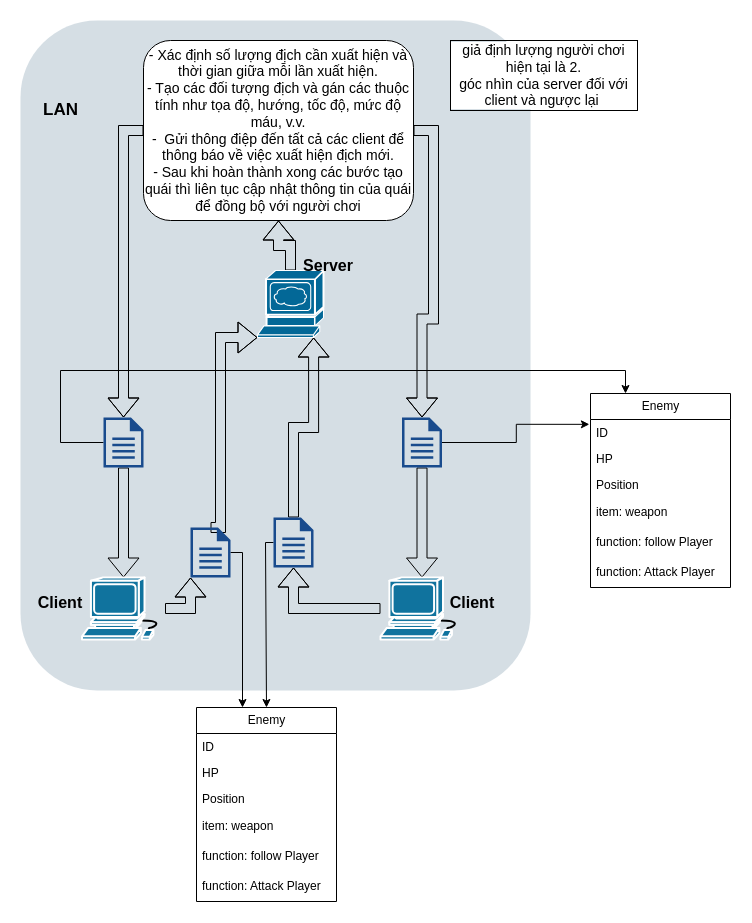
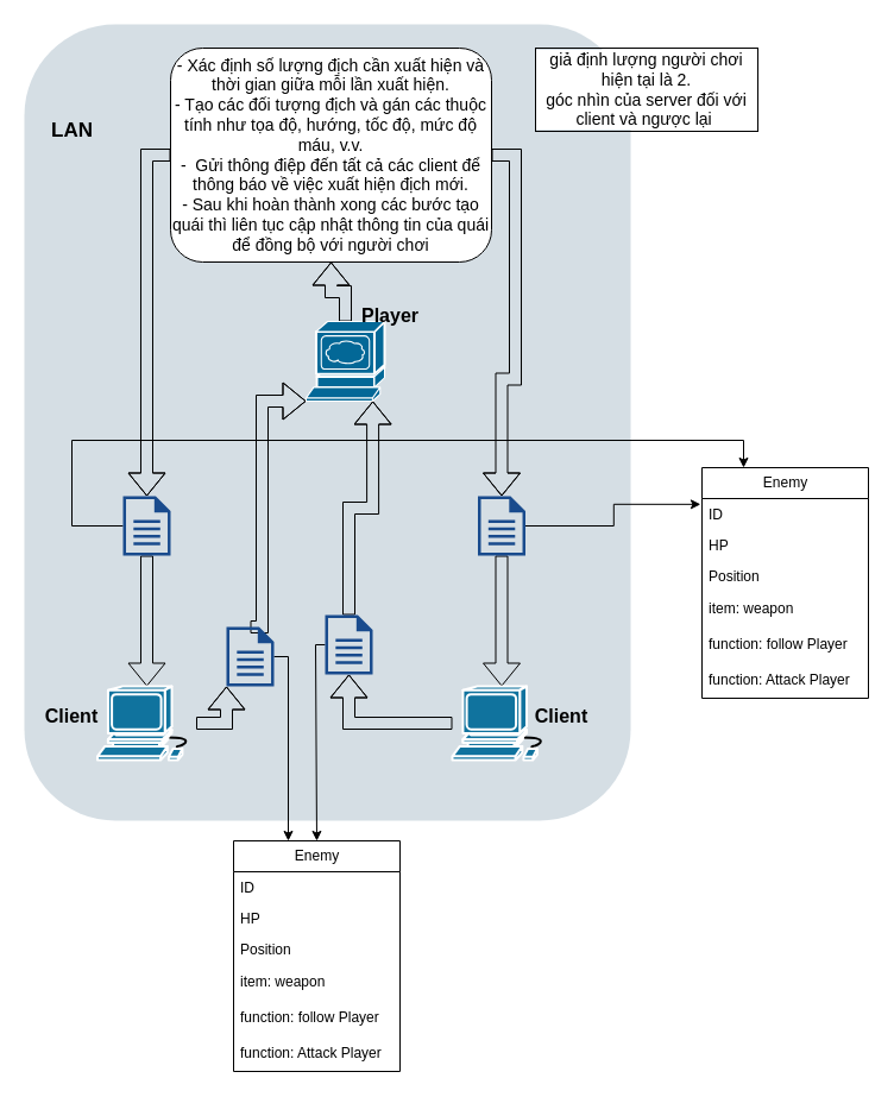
  <mxCell id="0" />
  <mxCell id="1" parent="0" />
  <mxCell id="2" value="" style="rounded=1;whiteSpace=wrap;html=1;strokeColor=none;fillColor=#BAC8D3;fontSize=24;fontColor=#23445D;align=center;opacity=60;" vertex="1" parent="1"><mxGeometry x="20" y="20" width="510" height="670" as="geometry" /></mxCell>
  <mxCell id="3" style="edgeStyle=orthogonalEdgeStyle;rounded=0;orthogonalLoop=1;jettySize=auto;html=1;entryX=0.5;entryY=0;entryDx=0;entryDy=0;entryPerimeter=0;shape=flexArrow;" edge="1" parent="1" source="21" target="6"><mxGeometry relative="1" as="geometry" /></mxCell>
  <mxCell id="4" style="edgeStyle=orthogonalEdgeStyle;rounded=0;orthogonalLoop=1;jettySize=auto;html=1;shadow=0;strokeColor=#000000;shape=flexArrow;" edge="1" parent="1" source="18" target="8"><mxGeometry relative="1" as="geometry" /></mxCell>
  <mxCell id="5" style="edgeStyle=orthogonalEdgeStyle;rounded=0;orthogonalLoop=1;jettySize=auto;html=1;entryX=0;entryY=1;entryDx=0;entryDy=0;entryPerimeter=0;shape=flexArrow;exitX=0.5;exitY=0;exitDx=0;exitDy=0;exitPerimeter=0;" edge="1" parent="1" source="25" target="30"><mxGeometry relative="1" as="geometry"><mxPoint x="240" y="492" as="targetPoint" /><Array as="points"><mxPoint x="220" y="337" /></Array></mxGeometry></mxCell>
  <mxCell id="6" value="" style="shape=mxgraph.cisco.computers_and_peripherals.workstation;html=1;dashed=0;fillColor=#10739E;strokeColor=#ffffff;strokeWidth=2;verticalLabelPosition=bottom;verticalAlign=top;fontFamily=Helvetica;fontSize=36;fontColor=#FFB366" vertex="1" parent="1"><mxGeometry x="81.5" y="577" width="83" height="62" as="geometry" /></mxCell>
  <mxCell id="7" style="edgeStyle=orthogonalEdgeStyle;rounded=0;orthogonalLoop=1;jettySize=auto;html=1;entryX=0.85;entryY=1;entryDx=0;entryDy=0;entryPerimeter=0;shape=flexArrow;" edge="1" parent="1" source="28" target="30"><mxGeometry relative="1" as="geometry"><mxPoint x="281.5" y="492" as="targetPoint" /></mxGeometry></mxCell>
  <mxCell id="8" value="" style="shape=mxgraph.cisco.computers_and_peripherals.workstation;html=1;dashed=0;fillColor=#10739E;strokeColor=#ffffff;strokeWidth=2;verticalLabelPosition=bottom;verticalAlign=top;fontFamily=Helvetica;fontSize=36;fontColor=#FFB366" vertex="1" parent="1"><mxGeometry x="380" y="577" width="83" height="62" as="geometry" /></mxCell>
  <mxCell id="9" value="Enemy" style="swimlane;fontStyle=0;childLayout=stackLayout;horizontal=1;startSize=26;fillColor=none;horizontalStack=0;resizeParent=1;resizeParentMax=0;resizeLast=0;collapsible=1;marginBottom=0;html=1;" vertex="1" parent="1"><mxGeometry x="590" y="393" width="140" height="194" as="geometry"><mxRectangle x="2290" y="150" width="110" height="30" as="alternateBounds" /></mxGeometry></mxCell>
  <mxCell id="10" value="ID" style="text;strokeColor=none;fillColor=none;align=left;verticalAlign=top;spacingLeft=4;spacingRight=4;overflow=hidden;rotatable=0;points=[[0,0.5],[1,0.5]];portConstraint=eastwest;whiteSpace=wrap;html=1;" vertex="1" parent="9"><mxGeometry y="26" width="140" height="26" as="geometry" /></mxCell>
  <mxCell id="11" value="HP" style="text;strokeColor=none;fillColor=none;align=left;verticalAlign=top;spacingLeft=4;spacingRight=4;overflow=hidden;rotatable=0;points=[[0,0.5],[1,0.5]];portConstraint=eastwest;whiteSpace=wrap;html=1;" vertex="1" parent="9"><mxGeometry y="52" width="140" height="26" as="geometry" /></mxCell>
  <mxCell id="12" value="Position" style="text;strokeColor=none;fillColor=none;align=left;verticalAlign=top;spacingLeft=4;spacingRight=4;overflow=hidden;rotatable=0;points=[[0,0.5],[1,0.5]];portConstraint=eastwest;whiteSpace=wrap;html=1;" vertex="1" parent="9"><mxGeometry y="78" width="140" height="26" as="geometry" /></mxCell>
  <mxCell id="13" value="item: weapon" style="text;strokeColor=none;fillColor=none;align=left;verticalAlign=middle;spacingLeft=4;spacingRight=4;overflow=hidden;points=[[0,0.5],[1,0.5]];portConstraint=eastwest;rotatable=0;whiteSpace=wrap;html=1;" vertex="1" parent="9"><mxGeometry y="104" width="140" height="30" as="geometry" /></mxCell>
  <mxCell id="14" value="function: follow Player" style="text;strokeColor=none;fillColor=none;align=left;verticalAlign=middle;spacingLeft=4;spacingRight=4;overflow=hidden;points=[[0,0.5],[1,0.5]];portConstraint=eastwest;rotatable=0;whiteSpace=wrap;html=1;" vertex="1" parent="9"><mxGeometry y="134" width="140" height="30" as="geometry" /></mxCell>
  <mxCell id="15" value="function: Attack Player" style="text;strokeColor=none;fillColor=none;align=left;verticalAlign=middle;spacingLeft=4;spacingRight=4;overflow=hidden;points=[[0,0.5],[1,0.5]];portConstraint=eastwest;rotatable=0;whiteSpace=wrap;html=1;" vertex="1" parent="9"><mxGeometry y="164" width="140" height="30" as="geometry" /></mxCell>
  <mxCell id="16" value="" style="edgeStyle=orthogonalEdgeStyle;rounded=0;orthogonalLoop=1;jettySize=auto;html=1;shadow=0;strokeColor=#000000;exitX=1;exitY=0.5;exitDx=0;exitDy=0;shape=flexArrow;" edge="1" parent="1" source="22" target="18"><mxGeometry relative="1" as="geometry"><mxPoint x="286.314" y="463.666" as="sourcePoint" /><mxPoint x="432" y="670" as="targetPoint" /></mxGeometry></mxCell>
  <mxCell id="17" style="edgeStyle=orthogonalEdgeStyle;rounded=0;orthogonalLoop=1;jettySize=auto;html=1;entryX=-0.008;entryY=0.159;entryDx=0;entryDy=0;entryPerimeter=0;" edge="1" parent="1" source="18" target="9"><mxGeometry relative="1" as="geometry" /></mxCell>
  <mxCell id="18" value="" style="sketch=0;aspect=fixed;pointerEvents=1;shadow=0;dashed=0;html=1;strokeColor=none;labelPosition=center;verticalLabelPosition=bottom;verticalAlign=top;align=center;fillColor=#194B8D;shape=mxgraph.mscae.enterprise.document" vertex="1" parent="1"><mxGeometry x="401.5" y="417" width="40" height="50" as="geometry" /></mxCell>
  <mxCell id="19" value="" style="edgeStyle=orthogonalEdgeStyle;rounded=0;orthogonalLoop=1;jettySize=auto;html=1;entryX=0.5;entryY=0;entryDx=0;entryDy=0;entryPerimeter=0;shape=flexArrow;exitX=0;exitY=0.5;exitDx=0;exitDy=0;" edge="1" parent="1" source="22" target="21"><mxGeometry relative="1" as="geometry"><mxPoint x="273" y="478" as="sourcePoint" /><mxPoint x="130" y="689" as="targetPoint" /></mxGeometry></mxCell>
  <mxCell id="20" style="edgeStyle=orthogonalEdgeStyle;rounded=0;orthogonalLoop=1;jettySize=auto;html=1;entryX=0.25;entryY=0;entryDx=0;entryDy=0;" edge="1" parent="1" source="21" target="9"><mxGeometry relative="1" as="geometry"><Array as="points"><mxPoint x="60" y="442" /><mxPoint x="60" y="370" /><mxPoint x="625" y="370" /></Array></mxGeometry></mxCell>
  <mxCell id="21" value="" style="sketch=0;aspect=fixed;pointerEvents=1;shadow=0;dashed=0;html=1;strokeColor=none;labelPosition=center;verticalLabelPosition=bottom;verticalAlign=top;align=center;fillColor=#194B8D;shape=mxgraph.mscae.enterprise.document" vertex="1" parent="1"><mxGeometry x="103" y="417" width="40" height="50" as="geometry" /></mxCell>
  <mxCell id="22" value="- Xác định số lượng địch cần xuất hiện và thời gian giữa mỗi lần xuất hiện.&lt;br style=&quot;font-size: 14px;&quot;&gt;- Tạo các đối tượng địch và gán các thuộc tính như tọa độ, hướng, tốc độ, mức độ máu, v.v.&lt;br style=&quot;font-size: 14px;&quot;&gt;-&amp;nbsp; Gửi thông điệp đến tất cả các client để thông báo về việc xuất hiện địch mới.&lt;br style=&quot;font-size: 14px;&quot;&gt;- Sau khi hoàn thành xong các bước tạo quái thì liên tục cập nhật thông tin của quái để đồng bộ với người chơi" style="rounded=1;whiteSpace=wrap;html=1;fontSize=14;fontStyle=0" vertex="1" parent="1"><mxGeometry x="143" y="40" width="270" height="180" as="geometry" /></mxCell>
  <mxCell id="23" value="" style="edgeStyle=orthogonalEdgeStyle;rounded=0;orthogonalLoop=1;jettySize=auto;html=1;entryX=0;entryY=1;entryDx=0;entryDy=0;entryPerimeter=0;shape=flexArrow;" edge="1" parent="1" source="6" target="25"><mxGeometry relative="1" as="geometry"><mxPoint x="165" y="608" as="sourcePoint" /><mxPoint x="230" y="389" as="targetPoint" /></mxGeometry></mxCell>
  <mxCell id="24" style="edgeStyle=orthogonalEdgeStyle;rounded=0;orthogonalLoop=1;jettySize=auto;html=1;exitX=1;exitY=0.5;exitDx=0;exitDy=0;exitPerimeter=0;fontFamily=Helvetica;fontSize=12;fontColor=default;" edge="1" parent="1" source="25" target="34"><mxGeometry relative="1" as="geometry"><mxPoint x="242" y="707" as="targetPoint" /><Array as="points"><mxPoint x="242" y="552" /></Array></mxGeometry></mxCell>
  <mxCell id="25" value="" style="sketch=0;aspect=fixed;pointerEvents=1;shadow=0;dashed=0;html=1;strokeColor=none;labelPosition=center;verticalLabelPosition=bottom;verticalAlign=top;align=center;fillColor=#194B8D;shape=mxgraph.mscae.enterprise.document" vertex="1" parent="1"><mxGeometry x="190" y="527" width="40" height="50" as="geometry" /></mxCell>
  <mxCell id="26" value="" style="edgeStyle=orthogonalEdgeStyle;rounded=0;orthogonalLoop=1;jettySize=auto;html=1;entryX=0.5;entryY=1;entryDx=0;entryDy=0;entryPerimeter=0;shape=flexArrow;" edge="1" parent="1" source="8" target="28"><mxGeometry relative="1" as="geometry"><mxPoint x="380" y="608" as="sourcePoint" /><mxPoint x="271" y="389" as="targetPoint" /></mxGeometry></mxCell>
  <mxCell id="27" style="edgeStyle=orthogonalEdgeStyle;rounded=0;orthogonalLoop=1;jettySize=auto;html=1;exitX=0;exitY=0.5;exitDx=0;exitDy=0;exitPerimeter=0;entryX=0.5;entryY=0;entryDx=0;entryDy=0;fontFamily=Helvetica;fontSize=12;fontColor=default;" edge="1" parent="1" source="28" target="34"><mxGeometry relative="1" as="geometry"><mxPoint x="265" y="707" as="targetPoint" /><Array as="points"><mxPoint x="265" y="542" /><mxPoint x="265" y="707" /></Array></mxGeometry></mxCell>
  <mxCell id="28" value="" style="sketch=0;aspect=fixed;pointerEvents=1;shadow=0;dashed=0;html=1;strokeColor=none;labelPosition=center;verticalLabelPosition=bottom;verticalAlign=top;align=center;fillColor=#194B8D;shape=mxgraph.mscae.enterprise.document" vertex="1" parent="1"><mxGeometry x="273" y="517" width="40" height="50" as="geometry" /></mxCell>
  <mxCell id="29" style="edgeStyle=orthogonalEdgeStyle;rounded=0;orthogonalLoop=1;jettySize=auto;html=1;entryX=0.5;entryY=1;entryDx=0;entryDy=0;shape=flexArrow;" edge="1" parent="1" source="30" target="22"><mxGeometry relative="1" as="geometry" /></mxCell>
  <mxCell id="30" value="" style="shape=mxgraph.cisco.servers.www_server;sketch=0;html=1;pointerEvents=1;dashed=0;fillColor=#036897;strokeColor=#ffffff;strokeWidth=2;verticalLabelPosition=bottom;verticalAlign=top;align=center;outlineConnect=0;" vertex="1" parent="1"><mxGeometry x="257" y="270" width="66" height="67" as="geometry" /></mxCell>
- <mxCell id="31" value="Server" style="text;html=1;strokeColor=none;fillColor=none;align=center;verticalAlign=middle;whiteSpace=wrap;rounded=0;fontSize=16;fontStyle=1" vertex="1" parent="1"><mxGeometry x="298" y="250" width="60" height="30" as="geometry" /></mxCell>
+ <mxCell id="31" value="Player" style="text;html=1;strokeColor=none;fillColor=none;align=center;verticalAlign=middle;whiteSpace=wrap;rounded=0;fontSize=16;fontStyle=1" vertex="1" parent="1"><mxGeometry x="298" y="250" width="60" height="30" as="geometry" /></mxCell>
  <mxCell id="32" value="Client" style="text;html=1;strokeColor=none;fillColor=none;align=center;verticalAlign=middle;whiteSpace=wrap;rounded=0;fontSize=16;fontStyle=1" vertex="1" parent="1"><mxGeometry x="30" y="587" width="60" height="30" as="geometry" /></mxCell>
  <mxCell id="33" value="Client" style="text;html=1;strokeColor=none;fillColor=none;align=center;verticalAlign=middle;whiteSpace=wrap;rounded=0;fontSize=16;fontStyle=1" vertex="1" parent="1"><mxGeometry x="441.5" y="587" width="60" height="30" as="geometry" /></mxCell>
  <mxCell id="34" value="Enemy" style="swimlane;fontStyle=0;childLayout=stackLayout;horizontal=1;startSize=26;fillColor=none;horizontalStack=0;resizeParent=1;resizeParentMax=0;resizeLast=0;collapsible=1;marginBottom=0;html=1;" vertex="1" parent="1"><mxGeometry x="196" y="707" width="140" height="194" as="geometry"><mxRectangle x="2290" y="150" width="110" height="30" as="alternateBounds" /></mxGeometry></mxCell>
  <mxCell id="35" value="ID" style="text;strokeColor=none;fillColor=none;align=left;verticalAlign=top;spacingLeft=4;spacingRight=4;overflow=hidden;rotatable=0;points=[[0,0.5],[1,0.5]];portConstraint=eastwest;whiteSpace=wrap;html=1;" vertex="1" parent="34"><mxGeometry y="26" width="140" height="26" as="geometry" /></mxCell>
  <mxCell id="36" value="HP" style="text;strokeColor=none;fillColor=none;align=left;verticalAlign=top;spacingLeft=4;spacingRight=4;overflow=hidden;rotatable=0;points=[[0,0.5],[1,0.5]];portConstraint=eastwest;whiteSpace=wrap;html=1;" vertex="1" parent="34"><mxGeometry y="52" width="140" height="26" as="geometry" /></mxCell>
  <mxCell id="37" value="Position" style="text;strokeColor=none;fillColor=none;align=left;verticalAlign=top;spacingLeft=4;spacingRight=4;overflow=hidden;rotatable=0;points=[[0,0.5],[1,0.5]];portConstraint=eastwest;whiteSpace=wrap;html=1;" vertex="1" parent="34"><mxGeometry y="78" width="140" height="26" as="geometry" /></mxCell>
  <mxCell id="38" value="item: weapon" style="text;strokeColor=none;fillColor=none;align=left;verticalAlign=middle;spacingLeft=4;spacingRight=4;overflow=hidden;points=[[0,0.5],[1,0.5]];portConstraint=eastwest;rotatable=0;whiteSpace=wrap;html=1;" vertex="1" parent="34"><mxGeometry y="104" width="140" height="30" as="geometry" /></mxCell>
  <mxCell id="39" value="function: follow Player" style="text;strokeColor=none;fillColor=none;align=left;verticalAlign=middle;spacingLeft=4;spacingRight=4;overflow=hidden;points=[[0,0.5],[1,0.5]];portConstraint=eastwest;rotatable=0;whiteSpace=wrap;html=1;" vertex="1" parent="34"><mxGeometry y="134" width="140" height="30" as="geometry" /></mxCell>
  <mxCell id="40" value="function: Attack Player" style="text;strokeColor=none;fillColor=none;align=left;verticalAlign=middle;spacingLeft=4;spacingRight=4;overflow=hidden;points=[[0,0.5],[1,0.5]];portConstraint=eastwest;rotatable=0;whiteSpace=wrap;html=1;" vertex="1" parent="34"><mxGeometry y="164" width="140" height="30" as="geometry" /></mxCell>
  <mxCell id="41" value="giả định lượng người chơi hiện tại là 2. &lt;br style=&quot;font-size: 14px;&quot;&gt;góc nhìn của server đối với client và ngược lại&amp;nbsp;" style="whiteSpace=wrap;html=1;rounded=0;fontFamily=Helvetica;fontSize=14;fontColor=default;fillColor=none;gradientColor=none;labelBackgroundColor=#FFFFFF;" vertex="1" parent="1"><mxGeometry x="450" y="40" width="187" height="70" as="geometry" /></mxCell>
  <mxCell id="42" value="LAN" style="text;html=1;align=center;verticalAlign=middle;resizable=0;points=[];autosize=1;strokeColor=none;fillColor=none;fontSize=17;fontFamily=Helvetica;fontColor=default;fontStyle=1" vertex="1" parent="1"><mxGeometry x="30" y="95" width="60" height="30" as="geometry" /></mxCell>
